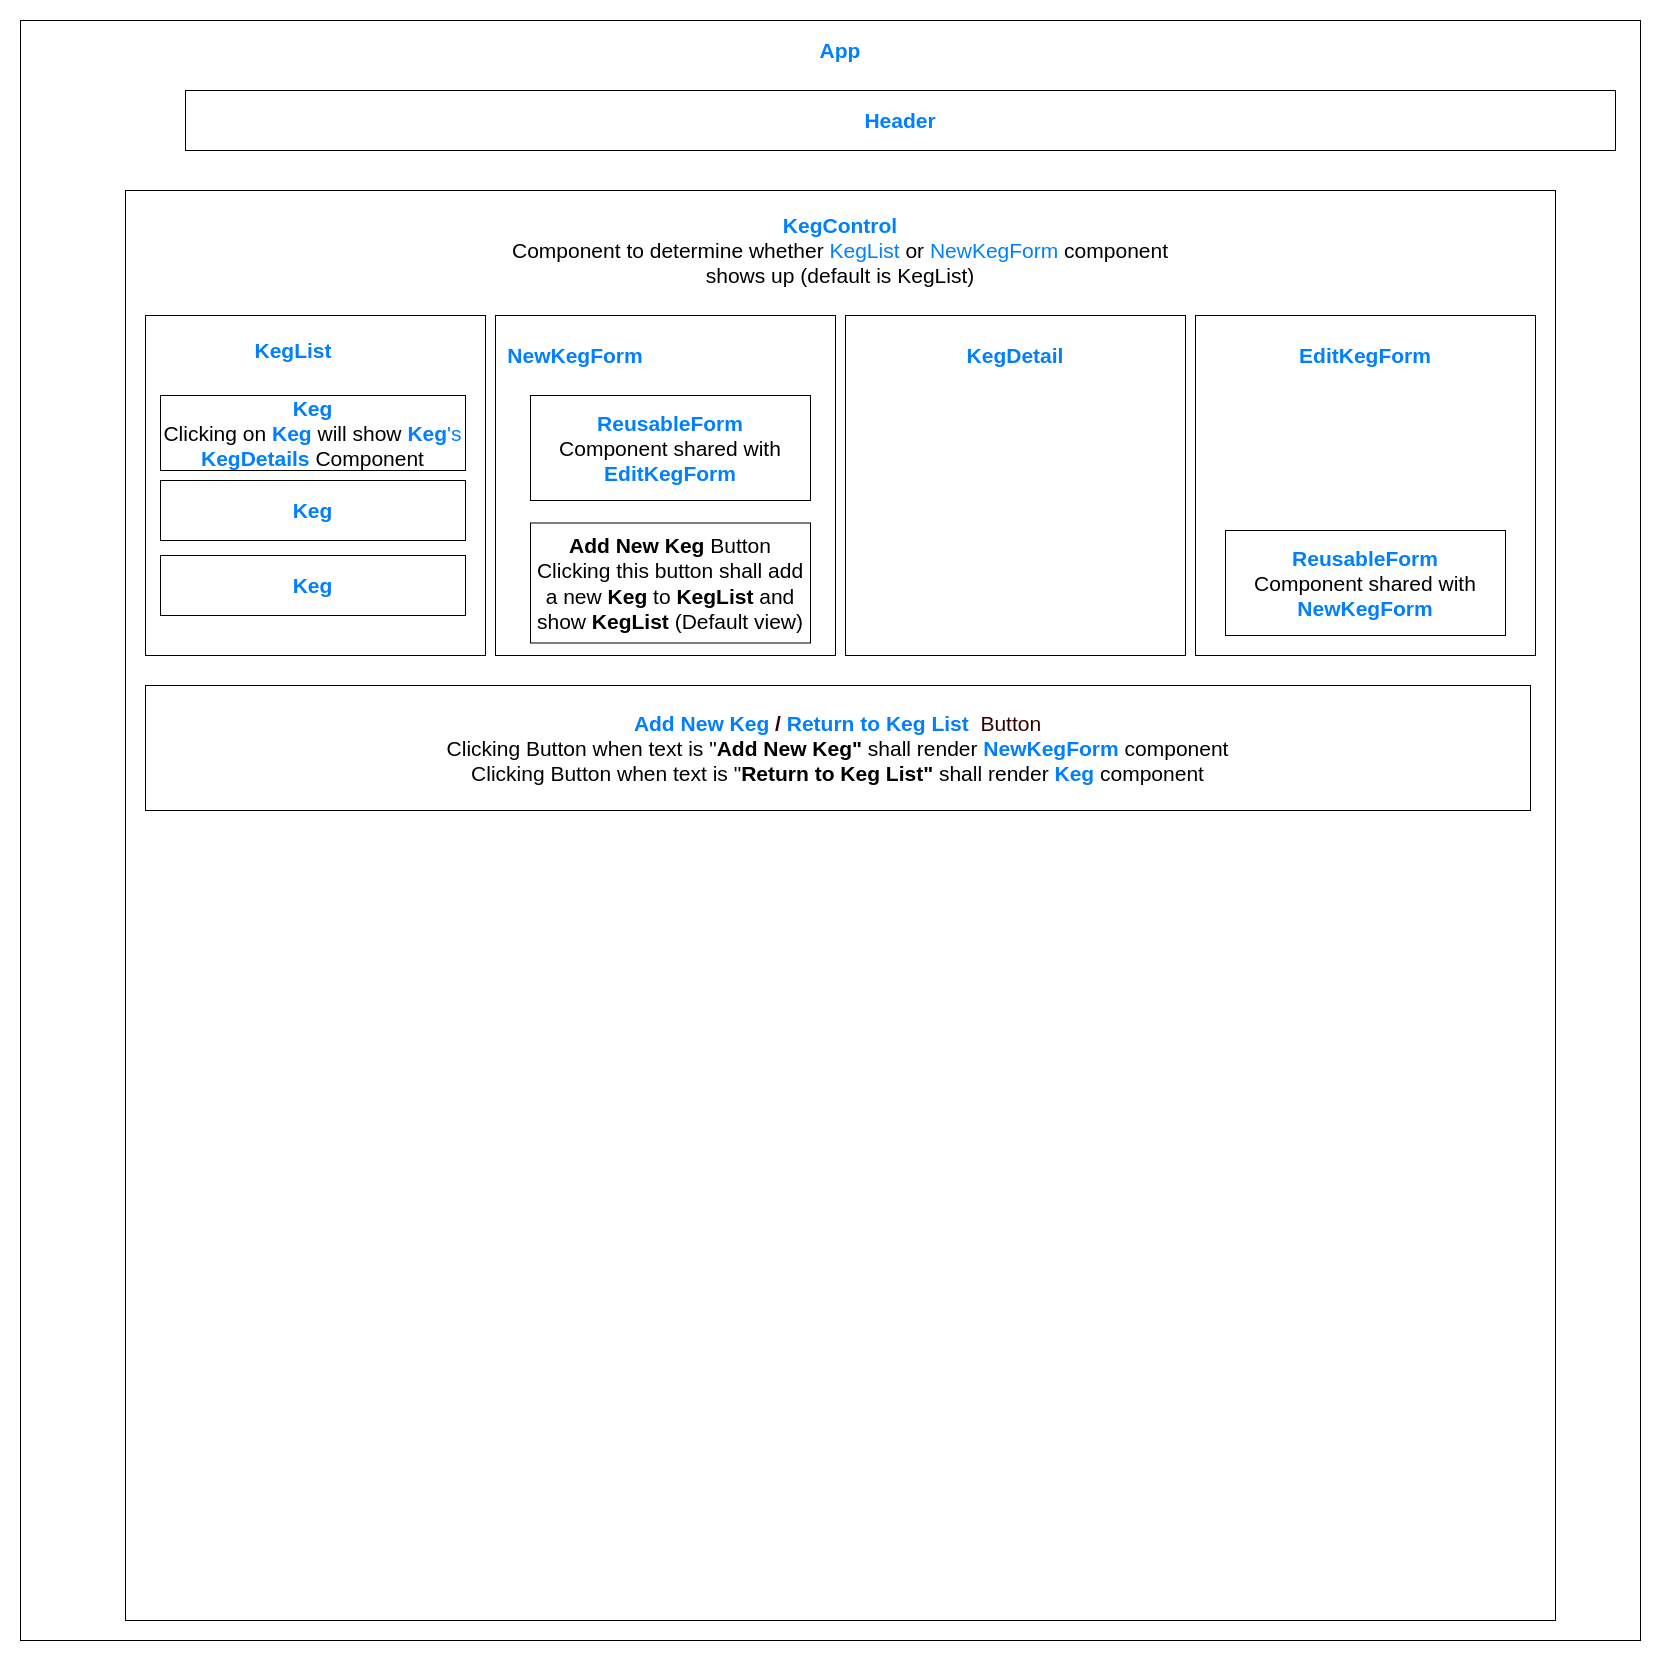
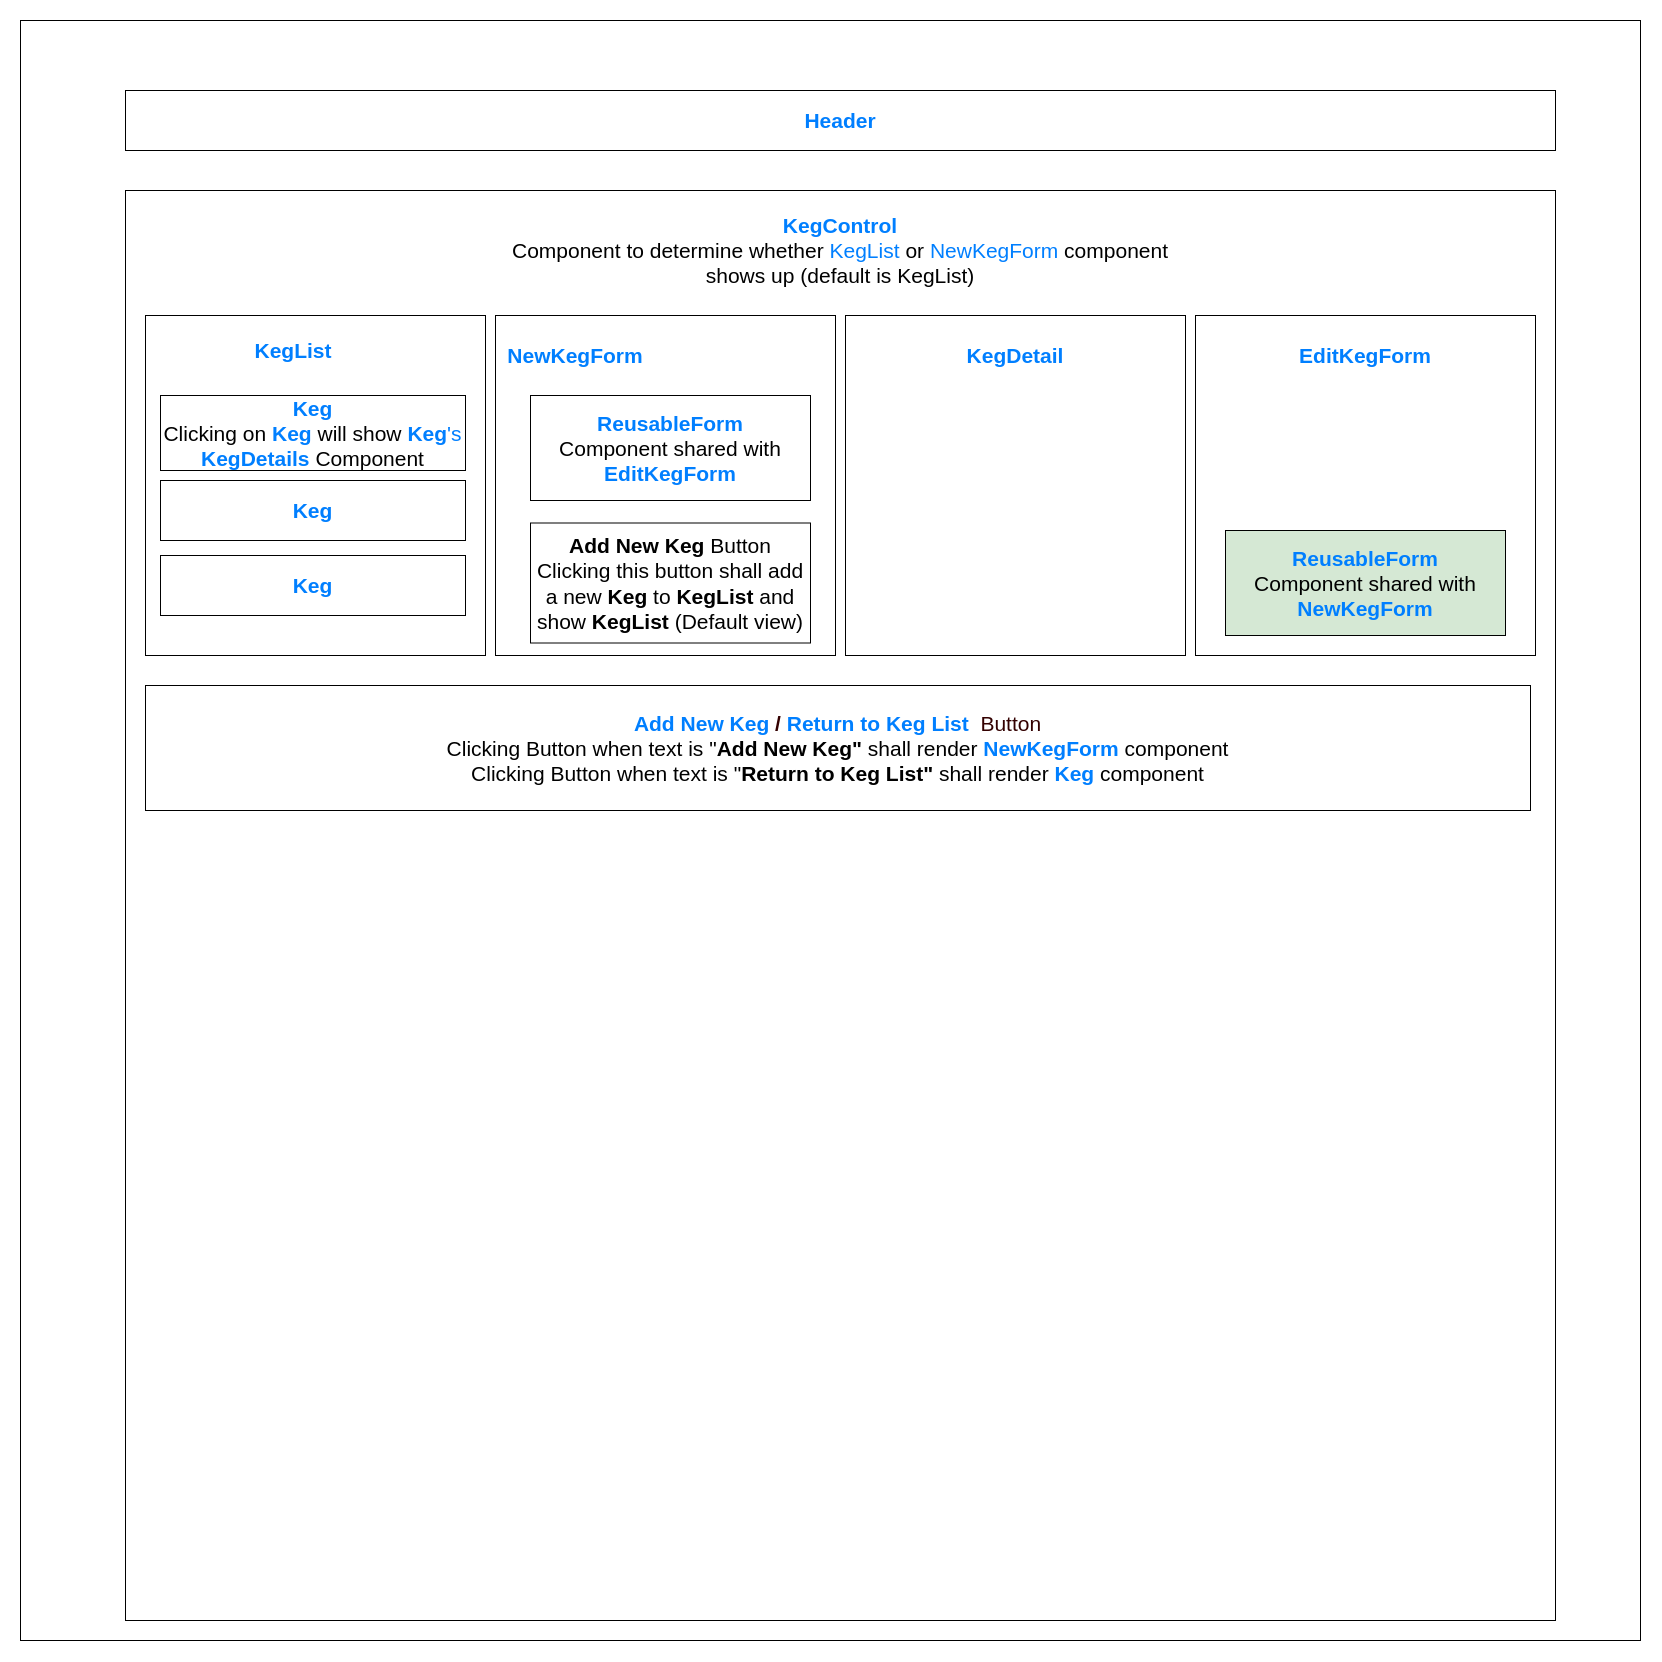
  <mxCell id="0" />
  <mxCell id="1" parent="0" />
  <mxCell id="2" value="" style="whiteSpace=wrap;html=1;aspect=fixed;fontSize=21;" vertex="1" parent="1"><mxGeometry x="20" y="20" width="1620" height="1620" as="geometry" /></mxCell>
  <mxCell id="3" value="" style="whiteSpace=wrap;html=1;aspect=fixed;fontSize=21;" vertex="1" parent="1"><mxGeometry x="125" y="190" width="1430" height="1430" as="geometry" /></mxCell>
  <mxCell id="4" value="" style="whiteSpace=wrap;html=1;aspect=fixed;fontSize=21;" vertex="1" parent="1"><mxGeometry x="145" y="315" width="340" height="340" as="geometry" /></mxCell>
- <mxCell id="5" value="&lt;b style=&quot;font-size: 21px&quot;&gt;&lt;font style=&quot;font-size: 21px&quot; color=&quot;#007fff&quot;&gt;App&lt;/font&gt;&lt;/b&gt;" style="text;html=1;strokeColor=none;fillColor=none;align=center;verticalAlign=middle;whiteSpace=wrap;rounded=0;glass=0;fontSize=21;" vertex="1" parent="1"><mxGeometry x="820" y="40" width="40" height="20" as="geometry" /></mxCell>
- <mxCell id="6" value="&lt;font style=&quot;font-size: 21px&quot; color=&quot;#007fff&quot;&gt;&lt;b style=&quot;font-size: 21px&quot;&gt;Header&lt;/b&gt;&lt;/font&gt;" style="rounded=0;whiteSpace=wrap;html=1;glass=0;fontSize=21;align=center;" vertex="1" parent="1"><mxGeometry x="185" y="90" width="1430" height="60" as="geometry" /></mxCell>
+ <mxCell id="6" value="&lt;font style=&quot;font-size: 21px&quot; color=&quot;#007fff&quot;&gt;&lt;b style=&quot;font-size: 21px&quot;&gt;Header&lt;/b&gt;&lt;/font&gt;" style="rounded=0;whiteSpace=wrap;html=1;glass=0;fontSize=21;align=center;" vertex="1" parent="1"><mxGeometry x="125" y="90" width="1430" height="60" as="geometry" /></mxCell>
  <mxCell id="7" value="" style="whiteSpace=wrap;html=1;aspect=fixed;fontSize=21;" vertex="1" parent="1"><mxGeometry x="495" y="315" width="340" height="340" as="geometry" /></mxCell>
  <mxCell id="8" value="&lt;font style=&quot;font-size: 21px&quot;&gt;&lt;b style=&quot;font-size: 21px&quot;&gt;&lt;font color=&quot;#007fff&quot;&gt;KegControl&lt;/font&gt;&lt;/b&gt;&lt;br style=&quot;font-size: 21px&quot;&gt;&lt;font style=&quot;font-size: 21px&quot;&gt;Component to determine whether &lt;font color=&quot;#007fff&quot;&gt;KegList &lt;/font&gt;or &lt;font color=&quot;#007fff&quot;&gt;NewKegForm &lt;/font&gt;component shows up (default is KegList)&lt;/font&gt;&lt;/font&gt;" style="text;html=1;strokeColor=none;fillColor=none;align=center;verticalAlign=middle;whiteSpace=wrap;rounded=0;glass=0;fontSize=21;" vertex="1" parent="1"><mxGeometry x="495" y="240" width="690" height="20" as="geometry" /></mxCell>
  <mxCell id="9" value="&lt;font style=&quot;font-size: 21px&quot; color=&quot;#007fff&quot;&gt;&lt;b style=&quot;font-size: 21px&quot;&gt;KegList&lt;/b&gt;&lt;/font&gt;" style="text;html=1;strokeColor=none;fillColor=none;align=center;verticalAlign=middle;whiteSpace=wrap;rounded=0;glass=0;fontSize=21;" vertex="1" parent="1"><mxGeometry x="272.5" y="340" width="40" height="20" as="geometry" /></mxCell>
  <mxCell id="10" value="&lt;font style=&quot;font-size: 21px&quot; color=&quot;#007fff&quot;&gt;&lt;b style=&quot;font-size: 21px&quot;&gt;NewKegForm&lt;/b&gt;&lt;/font&gt;" style="text;html=1;strokeColor=none;fillColor=none;align=center;verticalAlign=middle;whiteSpace=wrap;rounded=0;glass=0;fontSize=21;" vertex="1" parent="1"><mxGeometry x="555" y="345" width="40" height="20" as="geometry" /></mxCell>
  <mxCell id="11" value="&lt;b style=&quot;font-size: 21px&quot;&gt;&lt;font color=&quot;#007fff&quot;&gt;Keg&lt;/font&gt;&lt;/b&gt;&lt;br style=&quot;font-size: 21px&quot;&gt;Clicking on &lt;font color=&quot;#007fff&quot;&gt;&lt;b style=&quot;font-size: 21px&quot;&gt;Keg&lt;/b&gt; &lt;/font&gt;will show &lt;font color=&quot;#007fff&quot;&gt;&lt;b style=&quot;font-size: 21px&quot;&gt;Keg&lt;/b&gt;'s &lt;/font&gt;&lt;b style=&quot;font-size: 21px&quot;&gt;&lt;font color=&quot;#007fff&quot;&gt;KegDetails &lt;/font&gt;&lt;/b&gt;Component" style="rounded=0;whiteSpace=wrap;html=1;glass=0;fontSize=21;" vertex="1" parent="1"><mxGeometry x="160" y="395" width="305" height="75" as="geometry" /></mxCell>
  <mxCell id="12" value="&lt;b style=&quot;font-size: 21px&quot;&gt;&lt;font color=&quot;#007fff&quot;&gt;Keg&lt;/font&gt;&lt;/b&gt;" style="rounded=0;whiteSpace=wrap;html=1;glass=0;fontSize=21;" vertex="1" parent="1"><mxGeometry x="160" y="480" width="305" height="60" as="geometry" /></mxCell>
  <mxCell id="13" value="&lt;b style=&quot;font-size: 21px&quot;&gt;&lt;font color=&quot;#007fff&quot;&gt;Keg&lt;/font&gt;&lt;/b&gt;" style="rounded=0;whiteSpace=wrap;html=1;glass=0;fontSize=21;" vertex="1" parent="1"><mxGeometry x="160" y="555" width="305" height="60" as="geometry" /></mxCell>
  <mxCell id="14" value="&lt;font style=&quot;font-size: 21px&quot;&gt;&lt;span style=&quot;font-size: 21px&quot;&gt;&lt;font color=&quot;#007fff&quot; style=&quot;font-weight: bold&quot;&gt;Add New Keg &lt;/font&gt;&lt;font color=&quot;#330000&quot; style=&quot;font-weight: bold&quot;&gt;/ &lt;/font&gt;&lt;font color=&quot;#007fff&quot;&gt;&lt;b&gt;Return to Keg List&amp;nbsp;&amp;nbsp;&lt;/b&gt;&lt;/font&gt;&lt;/span&gt;&lt;font color=&quot;#330000&quot;&gt;Button&lt;/font&gt;&lt;br style=&quot;font-size: 21px&quot;&gt;Clicking Button when text is &quot;&lt;b style=&quot;font-size: 21px&quot;&gt;Add New Keg&quot; &lt;/b&gt;shall render&amp;nbsp;&lt;b style=&quot;font-size: 21px&quot;&gt;&lt;font color=&quot;#007fff&quot;&gt;NewKegForm &lt;/font&gt;&lt;/b&gt;component&lt;br style=&quot;font-size: 21px&quot;&gt;Clicking Button when text is &quot;&lt;b style=&quot;font-size: 21px&quot;&gt;Return to Keg List&quot;&amp;nbsp;&lt;/b&gt;shall render&amp;nbsp;&lt;b style=&quot;font-size: 21px&quot;&gt;&lt;font color=&quot;#007fff&quot;&gt;Keg &lt;/font&gt;&lt;/b&gt;component&lt;br style=&quot;font-size: 21px&quot;&gt;&lt;/font&gt;" style="rounded=0;whiteSpace=wrap;html=1;glass=0;fontSize=21;" vertex="1" parent="1"><mxGeometry x="145" y="685" width="1385" height="125" as="geometry" /></mxCell>
  <mxCell id="15" value="" style="whiteSpace=wrap;html=1;aspect=fixed;rounded=0;glass=0;fontSize=21;" vertex="1" parent="1"><mxGeometry x="845" y="315" width="340" height="340" as="geometry" /></mxCell>
  <mxCell id="16" value="" style="whiteSpace=wrap;html=1;aspect=fixed;rounded=0;glass=0;fontSize=21;" vertex="1" parent="1"><mxGeometry x="1195" y="315" width="340" height="340" as="geometry" /></mxCell>
  <mxCell id="17" value="&lt;font style=&quot;font-size: 21px&quot; color=&quot;#007fff&quot;&gt;&lt;b style=&quot;font-size: 21px&quot;&gt;KegDetail&lt;/b&gt;&lt;/font&gt;" style="text;html=1;strokeColor=none;fillColor=none;align=center;verticalAlign=middle;whiteSpace=wrap;rounded=0;glass=0;fontSize=21;" vertex="1" parent="1"><mxGeometry x="995" y="345" width="40" height="20" as="geometry" /></mxCell>
  <mxCell id="18" value="&lt;b style=&quot;font-size: 21px&quot;&gt;&lt;font style=&quot;font-size: 21px&quot; color=&quot;#007fff&quot;&gt;EditKegForm&lt;/font&gt;&lt;/b&gt;" style="text;html=1;strokeColor=none;fillColor=none;align=center;verticalAlign=middle;whiteSpace=wrap;rounded=0;glass=0;fontSize=21;" vertex="1" parent="1"><mxGeometry x="1345" y="345" width="40" height="20" as="geometry" /></mxCell>
  <mxCell id="19" value="&lt;font style=&quot;font-size: 21px&quot; color=&quot;#007fff&quot;&gt;&lt;b style=&quot;font-size: 21px&quot;&gt;ReusableForm&lt;/b&gt;&lt;/font&gt;&lt;br style=&quot;font-size: 21px&quot;&gt;Component shared with &lt;font style=&quot;font-size: 21px&quot; color=&quot;#007fff&quot;&gt;&lt;b style=&quot;font-size: 21px&quot;&gt;EditKegForm&lt;/b&gt;&lt;/font&gt;" style="rounded=0;whiteSpace=wrap;html=1;glass=0;fontSize=21;" vertex="1" parent="1"><mxGeometry x="530" y="395" width="280" height="105" as="geometry" /></mxCell>
- <mxCell id="20" value="&lt;font style=&quot;font-size: 21px&quot; color=&quot;#007fff&quot;&gt;&lt;b style=&quot;font-size: 21px&quot;&gt;ReusableForm&lt;/b&gt;&lt;/font&gt;&lt;br style=&quot;font-size: 21px&quot;&gt;Component shared with &lt;font style=&quot;font-size: 21px&quot; color=&quot;#007fff&quot;&gt;&lt;b style=&quot;font-size: 21px&quot;&gt;New&lt;font style=&quot;font-size: 21px&quot;&gt;KegForm&lt;/font&gt;&lt;/b&gt;&lt;/font&gt;" style="rounded=0;whiteSpace=wrap;html=1;glass=0;fontSize=21;" vertex="1" parent="1"><mxGeometry x="1225" y="530" width="280" height="105" as="geometry" /></mxCell>
+ <mxCell id="20" value="&lt;font style=&quot;font-size: 21px&quot; color=&quot;#007fff&quot;&gt;&lt;b style=&quot;font-size: 21px&quot;&gt;ReusableForm&lt;/b&gt;&lt;/font&gt;&lt;br style=&quot;font-size: 21px&quot;&gt;Component shared with &lt;font style=&quot;font-size: 21px&quot; color=&quot;#007fff&quot;&gt;&lt;b style=&quot;font-size: 21px&quot;&gt;New&lt;font style=&quot;font-size: 21px&quot;&gt;KegForm&lt;/font&gt;&lt;/b&gt;&lt;/font&gt;" style="rounded=0;whiteSpace=wrap;html=1;glass=0;fontSize=21;fillColor=#d5e8d4;" vertex="1" parent="1"><mxGeometry x="1225" y="530" width="280" height="105" as="geometry" /></mxCell>
  <mxCell id="21" value="&lt;b style=&quot;font-size: 21px;&quot;&gt;Add New Keg&lt;/b&gt; Button&lt;br style=&quot;font-size: 21px;&quot;&gt;Clicking this button shall add a new &lt;b style=&quot;font-size: 21px;&quot;&gt;Keg &lt;/b&gt;to &lt;b style=&quot;font-size: 21px;&quot;&gt;KegList &lt;/b&gt;and show &lt;b style=&quot;font-size: 21px;&quot;&gt;KegList &lt;/b&gt;(Default view)" style="rounded=0;whiteSpace=wrap;html=1;glass=0;fontSize=21;" vertex="1" parent="1"><mxGeometry x="530" y="522.5" width="280" height="120" as="geometry" /></mxCell>
